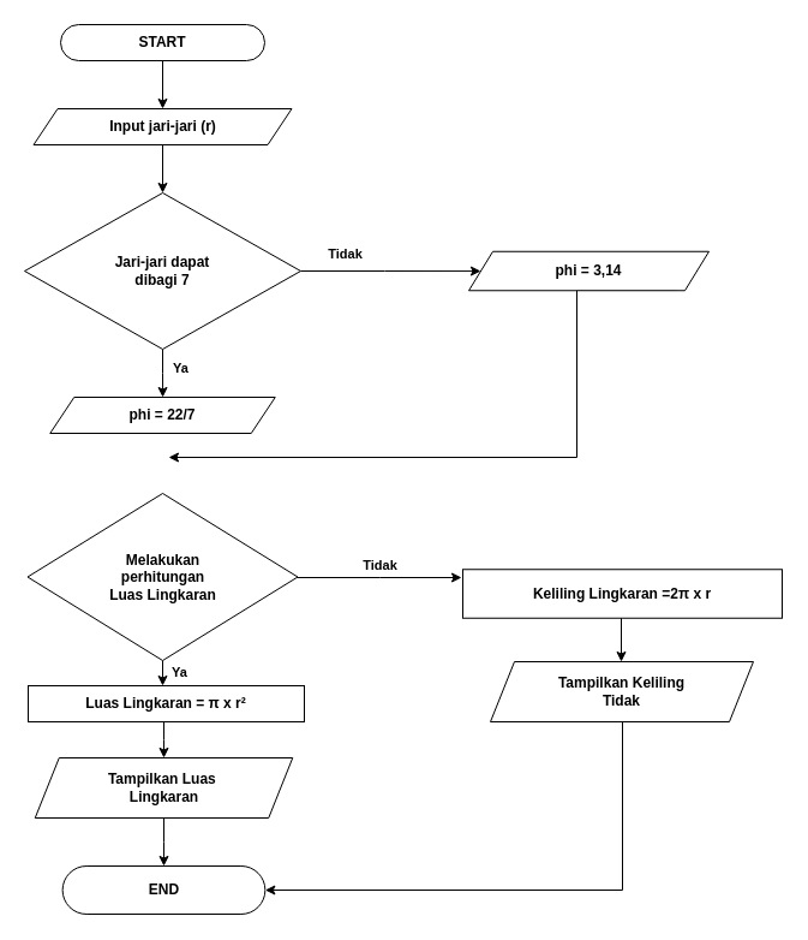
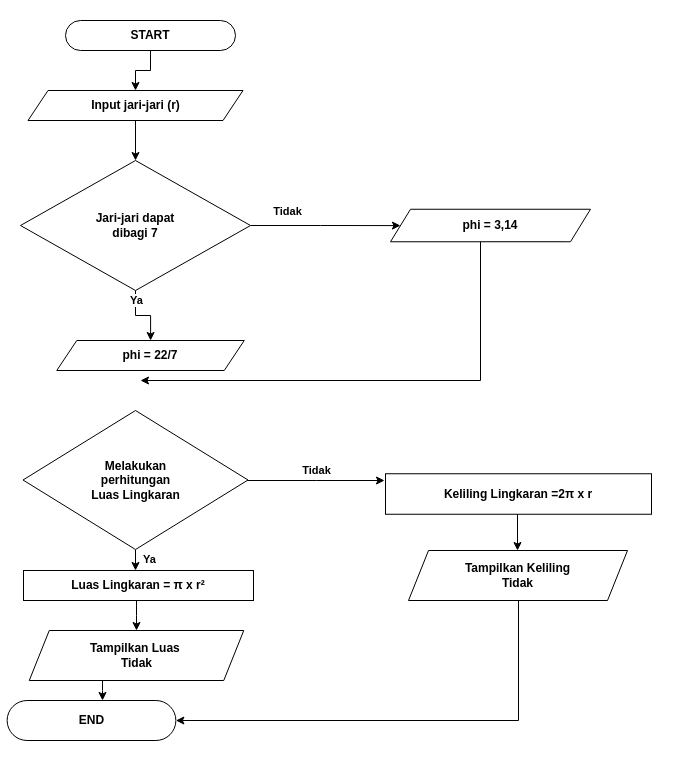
  <mxCell id="0" />
  <mxCell id="1" parent="0" />
  <mxCell id="2" style="edgeStyle=orthogonalEdgeStyle;rounded=0;orthogonalLoop=1;jettySize=auto;html=1;fontStyle=1" parent="1" source="3" target="5" edge="1"><mxGeometry relative="1" as="geometry"><mxPoint x="135" y="100" as="targetPoint" /></mxGeometry></mxCell>
- <mxCell id="3" value="START" style="rounded=1;whiteSpace=wrap;html=1;arcSize=50;fontStyle=1" parent="1" vertex="1"><mxGeometry x="50" y="20" width="170" height="30" as="geometry" /></mxCell>
+ <mxCell id="3" value="START" style="rounded=1;whiteSpace=wrap;html=1;arcSize=50;fontStyle=1" parent="1" vertex="1"><mxGeometry x="65" y="20" width="170" height="30" as="geometry" /></mxCell>
  <mxCell id="4" style="edgeStyle=orthogonalEdgeStyle;rounded=0;orthogonalLoop=1;jettySize=auto;html=1;fontStyle=1" parent="1" source="5" target="8" edge="1"><mxGeometry relative="1" as="geometry"><mxPoint x="135" y="160" as="targetPoint" /></mxGeometry></mxCell>
  <mxCell id="5" value="Input jari-jari (r)" style="shape=parallelogram;perimeter=parallelogramPerimeter;whiteSpace=wrap;html=1;fixedSize=1;fontStyle=1" parent="1" vertex="1"><mxGeometry x="27.5" y="90" width="215" height="30" as="geometry" /></mxCell>
  <mxCell id="6" value="Tidak" style="edgeStyle=orthogonalEdgeStyle;rounded=0;orthogonalLoop=1;jettySize=auto;html=1;fontStyle=1" parent="1" source="8" target="10" edge="1"><mxGeometry x="-0.467" y="15" relative="1" as="geometry"><mxPoint x="390" y="225" as="targetPoint" /><mxPoint x="-3" y="1" as="offset" /></mxGeometry></mxCell>
  <mxCell id="7" value="Ya" style="edgeStyle=orthogonalEdgeStyle;rounded=0;orthogonalLoop=1;jettySize=auto;html=1;fontStyle=1" parent="1" source="8" target="11" edge="1"><mxGeometry x="-0.208" y="15" relative="1" as="geometry"><mxPoint x="135" y="340" as="targetPoint" /><mxPoint as="offset" /></mxGeometry></mxCell>
  <mxCell id="8" value="Jari-jari dapat &lt;br&gt;dibagi 7" style="rhombus;whiteSpace=wrap;html=1;fontStyle=1" parent="1" vertex="1"><mxGeometry x="20" y="160" width="230" height="130" as="geometry" /></mxCell>
  <mxCell id="9" style="edgeStyle=elbowEdgeStyle;rounded=0;orthogonalLoop=1;jettySize=auto;html=1;exitX=0.865;exitY=0.982;exitDx=0;exitDy=0;exitPerimeter=0;fontStyle=1" parent="1" source="10" edge="1"><mxGeometry relative="1" as="geometry"><mxPoint x="140" y="380" as="targetPoint" /><mxPoint x="600" y="241.25" as="sourcePoint" /><Array as="points"><mxPoint x="480" y="300" /></Array></mxGeometry></mxCell>
  <mxCell id="10" value="phi = 3,14" style="shape=parallelogram;perimeter=parallelogramPerimeter;whiteSpace=wrap;html=1;fixedSize=1;fontStyle=1" parent="1" vertex="1"><mxGeometry x="390" y="208.75" width="200" height="32.5" as="geometry" /></mxCell>
- <mxCell id="11" value="phi = 22/7" style="shape=parallelogram;perimeter=parallelogramPerimeter;whiteSpace=wrap;html=1;fixedSize=1;fontStyle=1" parent="1" vertex="1"><mxGeometry x="41.25" y="330" width="187.5" height="30" as="geometry" /></mxCell>
+ <mxCell id="11" value="phi = 22/7" style="shape=parallelogram;perimeter=parallelogramPerimeter;whiteSpace=wrap;html=1;fixedSize=1;fontStyle=1" parent="1" vertex="1"><mxGeometry x="56.25" y="340" width="187.5" height="30" as="geometry" /></mxCell>
  <mxCell id="12" value="Ya" style="edgeStyle=elbowEdgeStyle;rounded=0;orthogonalLoop=1;jettySize=auto;html=1;fontStyle=1" parent="1" source="14" target="16" edge="1"><mxGeometry x="-0.005" y="14" relative="1" as="geometry"><mxPoint x="135.5" y="580" as="targetPoint" /><mxPoint as="offset" /></mxGeometry></mxCell>
  <mxCell id="13" value="Tidak" style="edgeStyle=elbowEdgeStyle;rounded=0;orthogonalLoop=1;jettySize=auto;html=1;elbow=vertical;fontStyle=1" parent="1" source="14" edge="1"><mxGeometry x="0.006" y="10" relative="1" as="geometry"><mxPoint x="384" y="480" as="targetPoint" /><mxPoint as="offset" /></mxGeometry></mxCell>
  <mxCell id="14" value="Melakukan&lt;br&gt;perhitungan&lt;br&gt;Luas Lingkaran" style="rhombus;whiteSpace=wrap;html=1;fontStyle=1" parent="1" vertex="1"><mxGeometry x="22.5" y="410" width="225" height="139" as="geometry" /></mxCell>
  <mxCell id="15" style="edgeStyle=elbowEdgeStyle;rounded=0;orthogonalLoop=1;jettySize=auto;html=1;fontStyle=1" parent="1" target="18" edge="1"><mxGeometry relative="1" as="geometry"><mxPoint x="136" y="630" as="targetPoint" /><mxPoint x="136" y="600" as="sourcePoint" /></mxGeometry></mxCell>
  <mxCell id="16" value="Luas Lingkaran =&amp;nbsp;π x r²" style="rounded=0;whiteSpace=wrap;html=1;fontStyle=1" parent="1" vertex="1"><mxGeometry x="23" y="570" width="230" height="30" as="geometry" /></mxCell>
  <mxCell id="17" style="edgeStyle=elbowEdgeStyle;rounded=0;orthogonalLoop=1;jettySize=auto;html=1;fontStyle=1" parent="1" source="18" target="19" edge="1"><mxGeometry relative="1" as="geometry"><mxPoint x="136" y="700" as="targetPoint" /></mxGeometry></mxCell>
- <mxCell id="18" value="Tampilkan Luas&amp;nbsp;&lt;br&gt;Lingkaran" style="shape=parallelogram;perimeter=parallelogramPerimeter;whiteSpace=wrap;html=1;fixedSize=1;fontStyle=1" parent="1" vertex="1"><mxGeometry x="28.75" y="630" width="214.5" height="50" as="geometry" /></mxCell>
- <mxCell id="19" value="END" style="rounded=1;whiteSpace=wrap;html=1;arcSize=50;fontStyle=1" parent="1" vertex="1"><mxGeometry x="51.63" y="720" width="168.75" height="40" as="geometry" /></mxCell>
+ <mxCell id="18" value="Tampilkan Luas&amp;nbsp;&lt;br&gt;Tidak" style="shape=parallelogram;perimeter=parallelogramPerimeter;whiteSpace=wrap;html=1;fixedSize=1;fontStyle=1" parent="1" vertex="1"><mxGeometry x="28.75" y="630" width="214.5" height="50" as="geometry" /></mxCell>
+ <mxCell id="19" value="END" style="rounded=1;whiteSpace=wrap;html=1;arcSize=50;fontStyle=1" parent="1" vertex="1"><mxGeometry x="6.63" y="700" width="168.75" height="40" as="geometry" /></mxCell>
  <mxCell id="20" style="edgeStyle=orthogonalEdgeStyle;rounded=0;orthogonalLoop=1;jettySize=auto;html=1;fontStyle=1" edge="1" parent="1" target="23"><mxGeometry relative="1" as="geometry"><mxPoint x="517" y="570" as="targetPoint" /><mxPoint x="517" y="499.75" as="sourcePoint" /></mxGeometry></mxCell>
  <mxCell id="21" value="Keliling Lingkaran =2π x r" style="rounded=0;whiteSpace=wrap;html=1;fontStyle=1" vertex="1" parent="1"><mxGeometry x="385" y="473.25" width="266" height="40.5" as="geometry" /></mxCell>
  <mxCell id="22" style="edgeStyle=elbowEdgeStyle;rounded=0;orthogonalLoop=1;jettySize=auto;html=1;exitX=0.785;exitY=1;exitDx=0;exitDy=0;exitPerimeter=0;entryX=1;entryY=0.5;entryDx=0;entryDy=0;fontStyle=1" edge="1" parent="1" source="23" target="19"><mxGeometry relative="1" as="geometry"><mxPoint x="440" y="875.333" as="targetPoint" /><Array as="points"><mxPoint x="518" y="680" /></Array></mxGeometry></mxCell>
  <mxCell id="23" value="Tampilkan Keliling&lt;br&gt;Tidak" style="shape=parallelogram;perimeter=parallelogramPerimeter;whiteSpace=wrap;html=1;fixedSize=1;fontStyle=1" vertex="1" parent="1"><mxGeometry x="408" y="550" width="219" height="50" as="geometry" /></mxCell>
